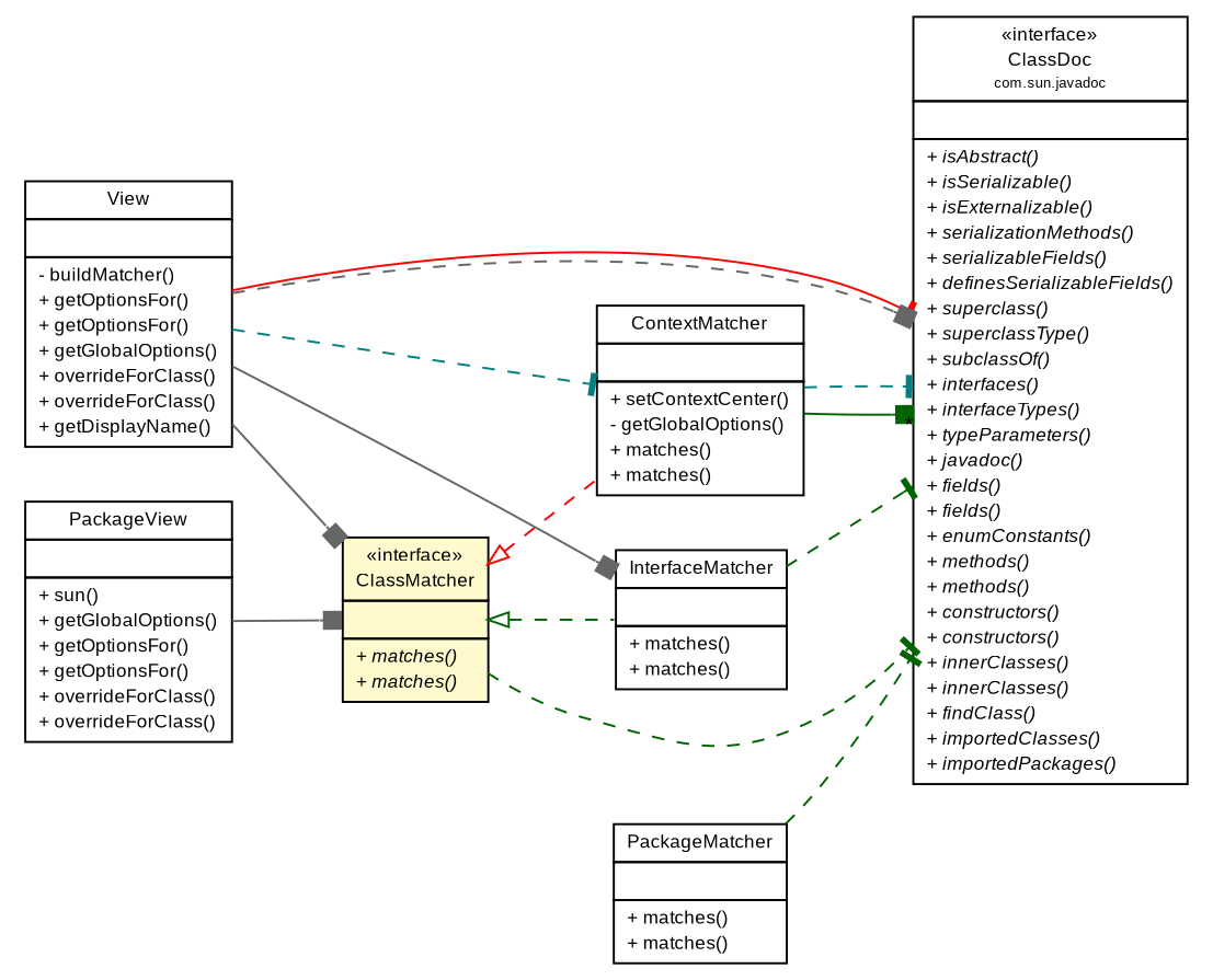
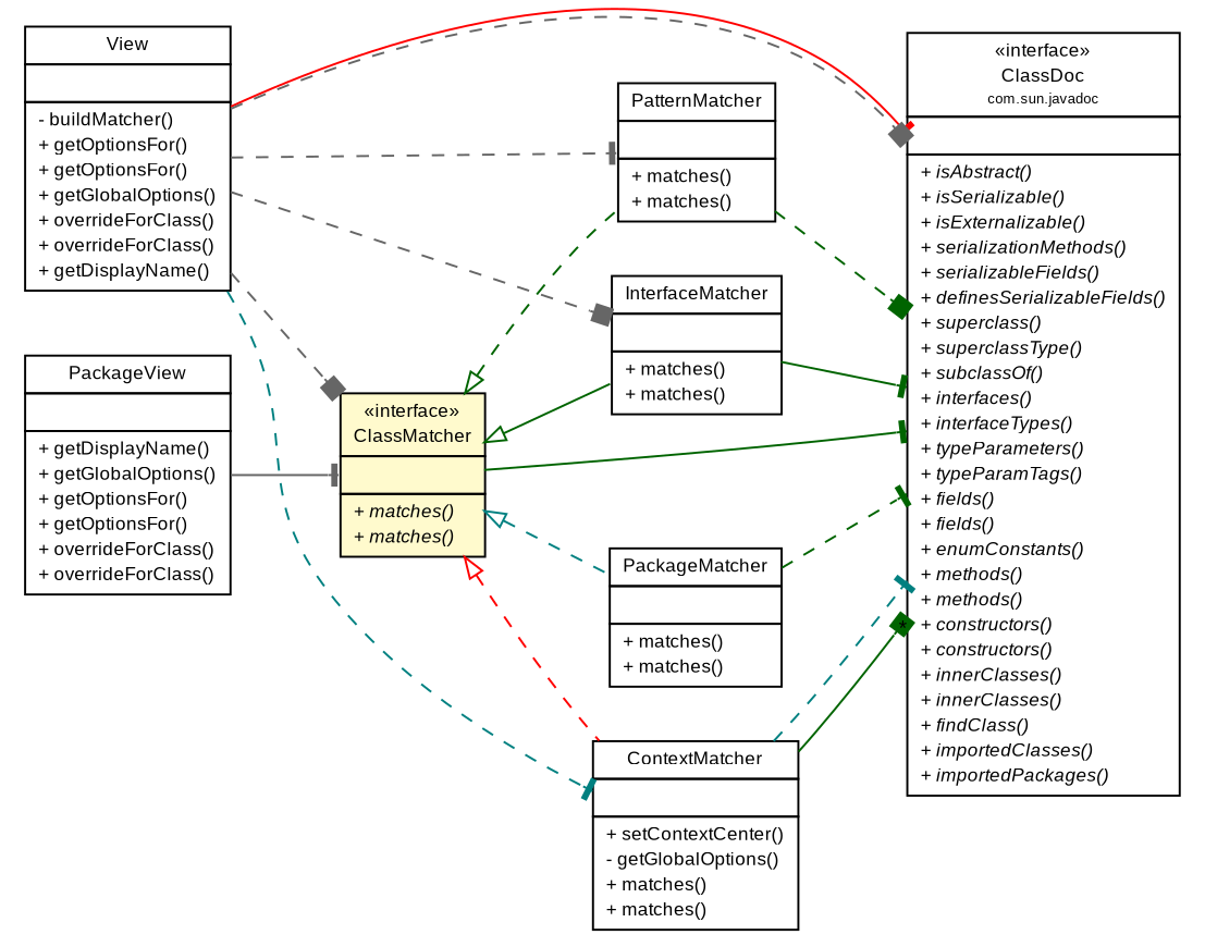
  digraph {
    nodesep=0.25
    rankdir=LR
    ranksep=0.5
    node [fontcolor=black fontname=arial fontsize=9.0 shape=plaintext]
    edge [arrowhead=tee color=darkgreen fontcolor=black fontname=arial fontsize=10.0 headport=p labelfontname=arial labelfontsize=10 style=dashed tailport=p]
    n1 [label=<<table title="org.umlgraph.doclet.View" border="0" cellborder="1" cellspacing="0" cellpadding="2" port="p" href="./View.html" target="_parent"> 		<tr><td><table border="0" cellspacing="0" cellpadding="1"> <tr><td align="center" balign="center"> View </td></tr> 		</table></td></tr> 		<tr><td><table border="0" cellspacing="0" cellpadding="1"> <tr><td align="left" balign="left">  </td></tr> 		</table></td></tr> 		<tr><td><table border="0" cellspacing="0" cellpadding="1"> <tr><td align="left" balign="left"> - buildMatcher() </td></tr> <tr><td align="left" balign="left"> + getOptionsFor() </td></tr> <tr><td align="left" balign="left"> + getOptionsFor() </td></tr> <tr><td align="left" balign="left"> + getGlobalOptions() </td></tr> <tr><td align="left" balign="left"> + overrideForClass() </td></tr> <tr><td align="left" balign="left"> + overrideForClass() </td></tr> <tr><td align="left" balign="left"> + getDisplayName() </td></tr> 		</table></td></tr> 		</table>>]
+   n2 [label=<<table title="org.umlgraph.doclet.PatternMatcher" border="0" cellborder="1" cellspacing="0" cellpadding="2" port="p" href="./PatternMatcher.html" target="_parent"> 		<tr><td><table border="0" cellspacing="0" cellpadding="1"> <tr><td align="center" balign="center"> PatternMatcher </td></tr> 		</table></td></tr> 		<tr><td><table border="0" cellspacing="0" cellpadding="1"> <tr><td align="left" balign="left">  </td></tr> 		</table></td></tr> 		<tr><td><table border="0" cellspacing="0" cellpadding="1"> <tr><td align="left" balign="left"> + matches() </td></tr> <tr><td align="left" balign="left"> + matches() </td></tr> 		</table></td></tr> 		</table>>]
    n3 [label=<<table title="org.umlgraph.doclet.InterfaceMatcher" border="0" cellborder="1" cellspacing="0" cellpadding="2" port="p" href="./InterfaceMatcher.html" target="_parent"> 		<tr><td><table border="0" cellspacing="0" cellpadding="1"> <tr><td align="center" balign="center"> InterfaceMatcher </td></tr> 		</table></td></tr> 		<tr><td><table border="0" cellspacing="0" cellpadding="1"> <tr><td align="left" balign="left">  </td></tr> 		</table></td></tr> 		<tr><td><table border="0" cellspacing="0" cellpadding="1"> <tr><td align="left" balign="left"> + matches() </td></tr> <tr><td align="left" balign="left"> + matches() </td></tr> 		</table></td></tr> 		</table>>]
    n4 [label=<<table title="org.umlgraph.doclet.ContextMatcher" border="0" cellborder="1" cellspacing="0" cellpadding="2" port="p" href="./ContextMatcher.html" target="_parent"> 		<tr><td><table border="0" cellspacing="0" cellpadding="1"> <tr><td align="center" balign="center"> ContextMatcher </td></tr> 		</table></td></tr> 		<tr><td><table border="0" cellspacing="0" cellpadding="1"> <tr><td align="left" balign="left">  </td></tr> 		</table></td></tr> 		<tr><td><table border="0" cellspacing="0" cellpadding="1"> <tr><td align="left" balign="left"> + setContextCenter() </td></tr> <tr><td align="left" balign="left"> - getGlobalOptions() </td></tr> <tr><td align="left" balign="left"> + matches() </td></tr> <tr><td align="left" balign="left"> + matches() </td></tr> 		</table></td></tr> 		</table>>]
    n5 [label=<<table title="org.umlgraph.doclet.ClassMatcher" border="0" cellborder="1" cellspacing="0" cellpadding="2" port="p" bgcolor="lemonChiffon" href="./ClassMatcher.html" target="_parent"> 		<tr><td><table border="0" cellspacing="0" cellpadding="1"> <tr><td align="center" balign="center"> &#171;interface&#187; </td></tr> <tr><td align="center" balign="center"> ClassMatcher </td></tr> 		</table></td></tr> 		<tr><td><table border="0" cellspacing="0" cellpadding="1"> <tr><td align="left" balign="left">  </td></tr> 		</table></td></tr> 		<tr><td><table border="0" cellspacing="0" cellpadding="1"> <tr><td align="left" balign="left"><font face="arial italic" point-size="9.0"> + matches() </font></td></tr> <tr><td align="left" balign="left"><font face="arial italic" point-size="9.0"> + matches() </font></td></tr> 		</table></td></tr> 		</table>>]
-   n6 [label=<<table title="com.sun.javadoc.ClassDoc" border="0" cellborder="1" cellspacing="0" cellpadding="2" port="p" href="http://docs.oracle.com/javase/7/docs/jdk/api/javadoc/doclet/com/sun/javadoc/ClassDoc.html" target="_parent"> 		<tr><td><table border="0" cellspacing="0" cellpadding="1"> <tr><td align="center" balign="center"> &#171;interface&#187; </td></tr> <tr><td align="center" balign="center"> ClassDoc </td></tr> <tr><td align="center" balign="center"><font point-size="7.0"> com.sun.javadoc </font></td></tr> 		</table></td></tr> 		<tr><td><table border="0" cellspacing="0" cellpadding="1"> <tr><td align="left" balign="left">  </td></tr> 		</table></td></tr> 		<tr><td><table border="0" cellspacing="0" cellpadding="1"> <tr><td align="left" balign="left"><font face="arial italic" point-size="9.0"> + isAbstract() </font></td></tr> <tr><td align="left" balign="left"><font face="arial italic" point-size="9.0"> + isSerializable() </font></td></tr> <tr><td align="left" balign="left"><font face="arial italic" point-size="9.0"> + isExternalizable() </font></td></tr> <tr><td align="left" balign="left"><font face="arial italic" point-size="9.0"> + serializationMethods() </font></td></tr> <tr><td align="left" balign="left"><font face="arial italic" point-size="9.0"> + serializableFields() </font></td></tr> <tr><td align="left" balign="left"><font face="arial italic" point-size="9.0"> + definesSerializableFields() </font></td></tr> <tr><td align="left" balign="left"><font face="arial italic" point-size="9.0"> + superclass() </font></td></tr> <tr><td align="left" balign="left"><font face="arial italic" point-size="9.0"> + superclassType() </font></td></tr> <tr><td align="left" balign="left"><font face="arial italic" point-size="9.0"> + subclassOf() </font></td></tr> <tr><td align="left" balign="left"><font face="arial italic" point-size="9.0"> + interfaces() </font></td></tr> <tr><td align="left" balign="left"><font face="arial italic" point-size="9.0"> + interfaceTypes() </font></td></tr> <tr><td align="left" balign="left"><font face="arial italic" point-size="9.0"> + typeParameters() </font></td></tr> <tr><td align="left" balign="left"><font face="arial italic" point-size="9.0"> + javadoc() </font></td></tr> <tr><td align="left" balign="left"><font face="arial italic" point-size="9.0"> + fields() </font></td></tr> <tr><td align="left" balign="left"><font face="arial italic" point-size="9.0"> + fields() </font></td></tr> <tr><td align="left" balign="left"><font face="arial italic" point-size="9.0"> + enumConstants() </font></td></tr> <tr><td align="left" balign="left"><font face="arial italic" point-size="9.0"> + methods() </font></td></tr> <tr><td align="left" balign="left"><font face="arial italic" point-size="9.0"> + methods() </font></td></tr> <tr><td align="left" balign="left"><font face="arial italic" point-size="9.0"> + constructors() </font></td></tr> <tr><td align="left" balign="left"><font face="arial italic" point-size="9.0"> + constructors() </font></td></tr> <tr><td align="left" balign="left"><font face="arial italic" point-size="9.0"> + innerClasses() </font></td></tr> <tr><td align="left" balign="left"><font face="arial italic" point-size="9.0"> + innerClasses() </font></td></tr> <tr><td align="left" balign="left"><font face="arial italic" point-size="9.0"> + findClass() </font></td></tr> <tr><td align="left" balign="left"><font face="arial italic" point-size="9.0"> + importedClasses() </font></td></tr> <tr><td align="left" balign="left"><font face="arial italic" point-size="9.0"> + importedPackages() </font></td></tr> 		</table></td></tr> 		</table>>]
+   n6 [label=<<table title="com.sun.javadoc.ClassDoc" border="0" cellborder="1" cellspacing="0" cellpadding="2" port="p" href="http://docs.oracle.com/javase/7/docs/jdk/api/javadoc/doclet/com/sun/javadoc/ClassDoc.html" target="_parent"> 		<tr><td><table border="0" cellspacing="0" cellpadding="1"> <tr><td align="center" balign="center"> &#171;interface&#187; </td></tr> <tr><td align="center" balign="center"> ClassDoc </td></tr> <tr><td align="center" balign="center"><font point-size="7.0"> com.sun.javadoc </font></td></tr> 		</table></td></tr> 		<tr><td><table border="0" cellspacing="0" cellpadding="1"> <tr><td align="left" balign="left">  </td></tr> 		</table></td></tr> 		<tr><td><table border="0" cellspacing="0" cellpadding="1"> <tr><td align="left" balign="left"><font face="arial italic" point-size="9.0"> + isAbstract() </font></td></tr> <tr><td align="left" balign="left"><font face="arial italic" point-size="9.0"> + isSerializable() </font></td></tr> <tr><td align="left" balign="left"><font face="arial italic" point-size="9.0"> + isExternalizable() </font></td></tr> <tr><td align="left" balign="left"><font face="arial italic" point-size="9.0"> + serializationMethods() </font></td></tr> <tr><td align="left" balign="left"><font face="arial italic" point-size="9.0"> + serializableFields() </font></td></tr> <tr><td align="left" balign="left"><font face="arial italic" point-size="9.0"> + definesSerializableFields() </font></td></tr> <tr><td align="left" balign="left"><font face="arial italic" point-size="9.0"> + superclass() </font></td></tr> <tr><td align="left" balign="left"><font face="arial italic" point-size="9.0"> + superclassType() </font></td></tr> <tr><td align="left" balign="left"><font face="arial italic" point-size="9.0"> + subclassOf() </font></td></tr> <tr><td align="left" balign="left"><font face="arial italic" point-size="9.0"> + interfaces() </font></td></tr> <tr><td align="left" balign="left"><font face="arial italic" point-size="9.0"> + interfaceTypes() </font></td></tr> <tr><td align="left" balign="left"><font face="arial italic" point-size="9.0"> + typeParameters() </font></td></tr> <tr><td align="left" balign="left"><font face="arial italic" point-size="9.0"> + typeParamTags() </font></td></tr> <tr><td align="left" balign="left"><font face="arial italic" point-size="9.0"> + fields() </font></td></tr> <tr><td align="left" balign="left"><font face="arial italic" point-size="9.0"> + fields() </font></td></tr> <tr><td align="left" balign="left"><font face="arial italic" point-size="9.0"> + enumConstants() </font></td></tr> <tr><td align="left" balign="left"><font face="arial italic" point-size="9.0"> + methods() </font></td></tr> <tr><td align="left" balign="left"><font face="arial italic" point-size="9.0"> + methods() </font></td></tr> <tr><td align="left" balign="left"><font face="arial italic" point-size="9.0"> + constructors() </font></td></tr> <tr><td align="left" balign="left"><font face="arial italic" point-size="9.0"> + constructors() </font></td></tr> <tr><td align="left" balign="left"><font face="arial italic" point-size="9.0"> + innerClasses() </font></td></tr> <tr><td align="left" balign="left"><font face="arial italic" point-size="9.0"> + innerClasses() </font></td></tr> <tr><td align="left" balign="left"><font face="arial italic" point-size="9.0"> + findClass() </font></td></tr> <tr><td align="left" balign="left"><font face="arial italic" point-size="9.0"> + importedClasses() </font></td></tr> <tr><td align="left" balign="left"><font face="arial italic" point-size="9.0"> + importedPackages() </font></td></tr> 		</table></td></tr> 		</table>>]
    n7 [label=<<table title="org.umlgraph.doclet.PackageMatcher" border="0" cellborder="1" cellspacing="0" cellpadding="2" port="p" href="./PackageMatcher.html" target="_parent"> 		<tr><td><table border="0" cellspacing="0" cellpadding="1"> <tr><td align="center" balign="center"> PackageMatcher </td></tr> 		</table></td></tr> 		<tr><td><table border="0" cellspacing="0" cellpadding="1"> <tr><td align="left" balign="left">  </td></tr> 		</table></td></tr> 		<tr><td><table border="0" cellspacing="0" cellpadding="1"> <tr><td align="left" balign="left"> + matches() </td></tr> <tr><td align="left" balign="left"> + matches() </td></tr> 		</table></td></tr> 		</table>>]
-   n8 [label=<<table title="org.umlgraph.doclet.PackageView" border="0" cellborder="1" cellspacing="0" cellpadding="2" port="p" href="./PackageView.html" target="_parent"> 		<tr><td><table border="0" cellspacing="0" cellpadding="1"> <tr><td align="center" balign="center"> PackageView </td></tr> 		</table></td></tr> 		<tr><td><table border="0" cellspacing="0" cellpadding="1"> <tr><td align="left" balign="left">  </td></tr> 		</table></td></tr> 		<tr><td><table border="0" cellspacing="0" cellpadding="1"> <tr><td align="left" balign="left"> + sun() </td></tr> <tr><td align="left" balign="left"> + getGlobalOptions() </td></tr> <tr><td align="left" balign="left"> + getOptionsFor() </td></tr> <tr><td align="left" balign="left"> + getOptionsFor() </td></tr> <tr><td align="left" balign="left"> + overrideForClass() </td></tr> <tr><td align="left" balign="left"> + overrideForClass() </td></tr> 		</table></td></tr> 		</table>>]
-   n1 -> n3 [arrowhead=box color=gray40 style=solid]
+   n8 [label=<<table title="org.umlgraph.doclet.PackageView" border="0" cellborder="1" cellspacing="0" cellpadding="2" port="p" href="./PackageView.html" target="_parent"> 		<tr><td><table border="0" cellspacing="0" cellpadding="1"> <tr><td align="center" balign="center"> PackageView </td></tr> 		</table></td></tr> 		<tr><td><table border="0" cellspacing="0" cellpadding="1"> <tr><td align="left" balign="left">  </td></tr> 		</table></td></tr> 		<tr><td><table border="0" cellspacing="0" cellpadding="1"> <tr><td align="left" balign="left"> + getDisplayName() </td></tr> <tr><td align="left" balign="left"> + getGlobalOptions() </td></tr> <tr><td align="left" balign="left"> + getOptionsFor() </td></tr> <tr><td align="left" balign="left"> + getOptionsFor() </td></tr> <tr><td align="left" balign="left"> + overrideForClass() </td></tr> <tr><td align="left" balign="left"> + overrideForClass() </td></tr> 		</table></td></tr> 		</table>>]
+   n1 -> n2 [color=gray40]
+   n1 -> n3 [arrowhead=box color=gray40]
    n1 -> n4 [color=teal]
-   n1 -> n5 [arrowhead=box color=gray40 style=solid]
+   n1 -> n5 [arrowhead=box color=gray40]
    n1 -> n6 [color=red style=""]
    n1 -> n6 [arrowhead=box color=gray40]
-   n3 -> n6
+   n2 -> n6 [arrowhead=box]
+   n3 -> n6 [style=solid]
    n4 -> n6 [arrowhead=box headlabel="*" style=""]
    n4 -> n6 [color=teal]
-   n5 -> n3 [arrowtail=empty dir=back fontsize=10 arrowhead="" fontcolor=""]
+   n5 -> n2 [arrowtail=empty dir=back fontsize=10 arrowhead="" fontcolor=""]
+   n5 -> n3 [arrowtail=empty dir=back fontsize=10 style=solid arrowhead="" fontcolor=""]
    n5 -> n4 [arrowtail=empty color=red dir=back fontsize=10 arrowhead="" fontcolor=""]
-   n5 -> n6
+   n5 -> n6 [style=solid]
+   n5 -> n7 [arrowtail=empty color=teal dir=back fontsize=10 arrowhead="" fontcolor=""]
    n7 -> n6
-   n8 -> n5 [arrowhead=box color=gray40 style=""]
+   n8 -> n5 [color=gray40 style=""]
  }
